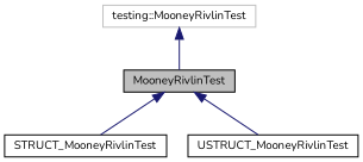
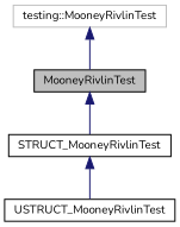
  digraph {
    fontname=Nunito
    node [color=black fillcolor=white fontname=Nunito fontsize=10 shape=record style=filled]
    edge [color=midnightblue dir=back fontname=Nunito fontsize=10 labelfontname=Helvetica labelfontsize=10 style=solid]
    n1 [fillcolor=grey75 fontcolor=black height=0.2 label=MooneyRivlinTest width=0.4]
    n2 [height=0.2 label=STRUCT_MooneyRivlinTest width=0.4]
    n3 [height=0.2 label=USTRUCT_MooneyRivlinTest width=0.4]
    n4 [color=grey75 height=0.2 label="testing::MooneyRivlinTest" width=0.4]
    n1 -> n2
-   n1 -> n3
+   n2 -> n3
    n4 -> n1
  }
